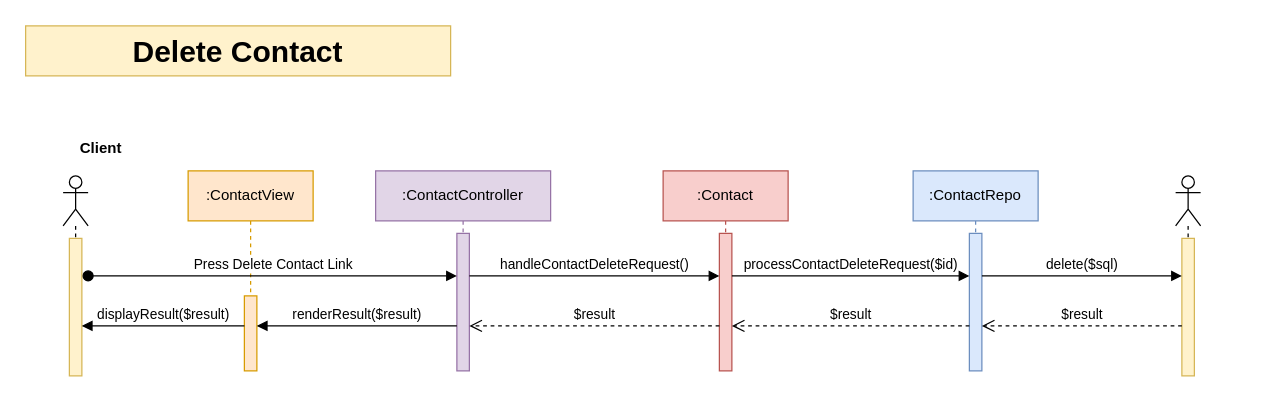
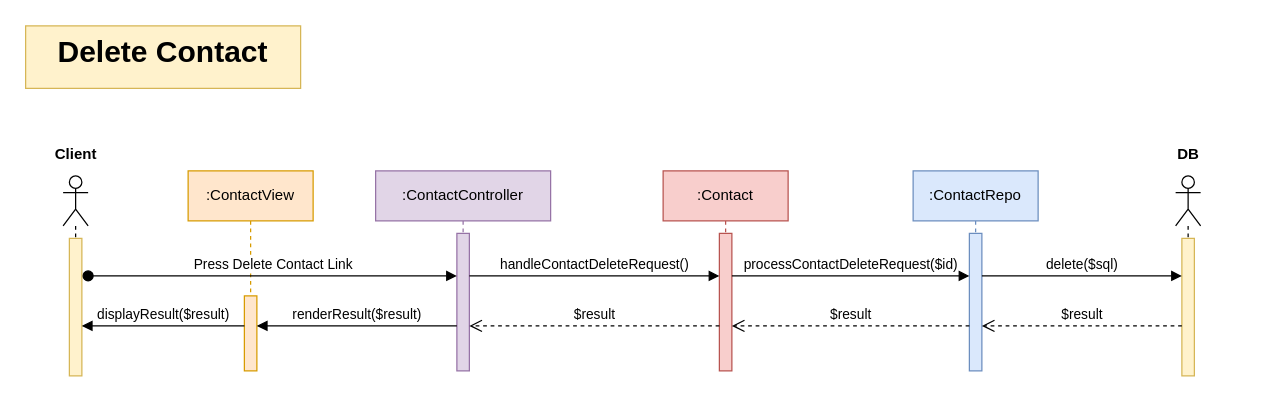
  <mxCell id="0" />
  <mxCell id="1" parent="0" />
- <mxCell id="2" value="&lt;h1 style=&quot;margin-top: 0px;&quot;&gt;Delete Contact&lt;/h1&gt;" style="text;html=1;whiteSpace=wrap;overflow=hidden;rounded=0;align=center;fillColor=#fff2cc;strokeColor=#d6b656;" parent="1" vertex="1"><mxGeometry x="20" y="20" width="340" height="40" as="geometry" /></mxCell>
+ <mxCell id="2" value="&lt;h1 style=&quot;margin-top: 0px;&quot;&gt;Delete Contact&lt;/h1&gt;" style="text;html=1;whiteSpace=wrap;overflow=hidden;rounded=0;align=center;fillColor=#fff2cc;strokeColor=#d6b656;" parent="1" vertex="1"><mxGeometry x="20" y="20" width="220" height="50" as="geometry" /></mxCell>
  <mxCell id="3" value="" style="shape=umlLifeline;perimeter=lifelinePerimeter;whiteSpace=wrap;html=1;container=1;dropTarget=0;collapsible=0;recursiveResize=0;outlineConnect=0;portConstraint=eastwest;newEdgeStyle={&quot;curved&quot;:0,&quot;rounded&quot;:0};participant=umlActor;" parent="1" vertex="1"><mxGeometry x="50" y="140" width="20" height="160" as="geometry" /></mxCell>
  <mxCell id="4" value="" style="html=1;points=[[0,0,0,0,5],[0,1,0,0,-5],[1,0,0,0,5],[1,1,0,0,-5]];perimeter=orthogonalPerimeter;outlineConnect=0;targetShapes=umlLifeline;portConstraint=eastwest;newEdgeStyle={&quot;curved&quot;:0,&quot;rounded&quot;:0};fillColor=#fff2cc;strokeColor=#d6b656;" parent="3" vertex="1"><mxGeometry x="5" y="50" width="10" height="110" as="geometry" /></mxCell>
  <mxCell id="5" value="" style="shape=umlLifeline;perimeter=lifelinePerimeter;whiteSpace=wrap;html=1;container=1;dropTarget=0;collapsible=0;recursiveResize=0;outlineConnect=0;portConstraint=eastwest;newEdgeStyle={&quot;curved&quot;:0,&quot;rounded&quot;:0};participant=umlActor;" parent="1" vertex="1"><mxGeometry x="940" y="140" width="20" height="160" as="geometry" /></mxCell>
  <mxCell id="6" value="" style="html=1;points=[[0,0,0,0,5],[0,1,0,0,-5],[1,0,0,0,5],[1,1,0,0,-5]];perimeter=orthogonalPerimeter;outlineConnect=0;targetShapes=umlLifeline;portConstraint=eastwest;newEdgeStyle={&quot;curved&quot;:0,&quot;rounded&quot;:0};fillColor=#fff2cc;strokeColor=#d6b656;" parent="5" vertex="1"><mxGeometry x="5" y="50" width="10" height="110" as="geometry" /></mxCell>
  <mxCell id="7" value=":ContactView" style="shape=umlLifeline;perimeter=lifelinePerimeter;whiteSpace=wrap;html=1;container=1;dropTarget=0;collapsible=0;recursiveResize=0;outlineConnect=0;portConstraint=eastwest;newEdgeStyle={&quot;curved&quot;:0,&quot;rounded&quot;:0};fillColor=#ffe6cc;strokeColor=#d79b00;" parent="1" vertex="1"><mxGeometry x="150" y="136" width="100" height="154" as="geometry" /></mxCell>
  <mxCell id="8" value="" style="html=1;points=[[0,0,0,0,5],[0,1,0,0,-5],[1,0,0,0,5],[1,1,0,0,-5]];perimeter=orthogonalPerimeter;outlineConnect=0;targetShapes=umlLifeline;portConstraint=eastwest;newEdgeStyle={&quot;curved&quot;:0,&quot;rounded&quot;:0};fillColor=#ffe6cc;strokeColor=#d79b00;" parent="7" vertex="1"><mxGeometry x="45" y="100" width="10" height="60" as="geometry" /></mxCell>
  <mxCell id="9" value=":ContactController" style="shape=umlLifeline;perimeter=lifelinePerimeter;whiteSpace=wrap;html=1;container=1;dropTarget=0;collapsible=0;recursiveResize=0;outlineConnect=0;portConstraint=eastwest;newEdgeStyle={&quot;curved&quot;:0,&quot;rounded&quot;:0};fillColor=#e1d5e7;strokeColor=#9673a6;" parent="1" vertex="1"><mxGeometry x="300" y="136" width="140" height="160" as="geometry" /></mxCell>
  <mxCell id="10" value="" style="html=1;points=[[0,0,0,0,5],[0,1,0,0,-5],[1,0,0,0,5],[1,1,0,0,-5]];perimeter=orthogonalPerimeter;outlineConnect=0;targetShapes=umlLifeline;portConstraint=eastwest;newEdgeStyle={&quot;curved&quot;:0,&quot;rounded&quot;:0};fillColor=#e1d5e7;strokeColor=#9673a6;" parent="9" vertex="1"><mxGeometry x="65" y="50" width="10" height="110" as="geometry" /></mxCell>
  <mxCell id="11" value=":Contact" style="shape=umlLifeline;perimeter=lifelinePerimeter;whiteSpace=wrap;html=1;container=1;dropTarget=0;collapsible=0;recursiveResize=0;outlineConnect=0;portConstraint=eastwest;newEdgeStyle={&quot;curved&quot;:0,&quot;rounded&quot;:0};fillColor=#f8cecc;strokeColor=#b85450;" parent="1" vertex="1"><mxGeometry x="530" y="136" width="100" height="160" as="geometry" /></mxCell>
  <mxCell id="12" value="" style="html=1;points=[[0,0,0,0,5],[0,1,0,0,-5],[1,0,0,0,5],[1,1,0,0,-5]];perimeter=orthogonalPerimeter;outlineConnect=0;targetShapes=umlLifeline;portConstraint=eastwest;newEdgeStyle={&quot;curved&quot;:0,&quot;rounded&quot;:0};fillColor=#f8cecc;strokeColor=#b85450;" parent="11" vertex="1"><mxGeometry x="45" y="50" width="10" height="110" as="geometry" /></mxCell>
  <mxCell id="13" value=":ContactRepo" style="shape=umlLifeline;perimeter=lifelinePerimeter;whiteSpace=wrap;html=1;container=1;dropTarget=0;collapsible=0;recursiveResize=0;outlineConnect=0;portConstraint=eastwest;newEdgeStyle={&quot;curved&quot;:0,&quot;rounded&quot;:0};fillColor=#dae8fc;strokeColor=#6c8ebf;" parent="1" vertex="1"><mxGeometry x="730" y="136" width="100" height="160" as="geometry" /></mxCell>
  <mxCell id="14" value="" style="html=1;points=[[0,0,0,0,5],[0,1,0,0,-5],[1,0,0,0,5],[1,1,0,0,-5]];perimeter=orthogonalPerimeter;outlineConnect=0;targetShapes=umlLifeline;portConstraint=eastwest;newEdgeStyle={&quot;curved&quot;:0,&quot;rounded&quot;:0};fillColor=#dae8fc;strokeColor=#6c8ebf;" parent="13" vertex="1"><mxGeometry x="45" y="50" width="10" height="110" as="geometry" /></mxCell>
  <mxCell id="15" value="Press Delete Contact Link" style="html=1;verticalAlign=bottom;startArrow=oval;startFill=1;endArrow=block;startSize=8;curved=0;rounded=0;" parent="1" target="10" edge="1"><mxGeometry width="60" relative="1" as="geometry"><mxPoint x="70" y="220" as="sourcePoint" /><mxPoint x="500" y="220" as="targetPoint" /></mxGeometry></mxCell>
  <mxCell id="16" value="renderResult($result)" style="html=1;verticalAlign=bottom;endArrow=block;curved=0;rounded=0;" parent="1" edge="1"><mxGeometry width="80" relative="1" as="geometry"><mxPoint x="365" y="260" as="sourcePoint" /><mxPoint x="205" y="260" as="targetPoint" /></mxGeometry></mxCell>
  <mxCell id="17" value="handleContactDeleteRequest()" style="html=1;verticalAlign=bottom;endArrow=block;curved=0;rounded=0;" parent="1" edge="1"><mxGeometry width="80" relative="1" as="geometry"><mxPoint x="375" y="220" as="sourcePoint" /><mxPoint x="575" y="220" as="targetPoint" /></mxGeometry></mxCell>
  <mxCell id="18" value="processContactDeleteRequest($id)" style="html=1;verticalAlign=bottom;endArrow=block;curved=0;rounded=0;" parent="1" edge="1"><mxGeometry width="80" relative="1" as="geometry"><mxPoint x="585" y="220" as="sourcePoint" /><mxPoint x="775" y="220" as="targetPoint" /></mxGeometry></mxCell>
  <mxCell id="19" value="delete($sql)" style="html=1;verticalAlign=bottom;endArrow=block;curved=0;rounded=0;" parent="1" target="6" edge="1"><mxGeometry width="80" relative="1" as="geometry"><mxPoint x="785" y="220" as="sourcePoint" /><mxPoint x="930" y="220" as="targetPoint" /></mxGeometry></mxCell>
  <mxCell id="20" value="$result" style="html=1;verticalAlign=bottom;endArrow=open;dashed=1;endSize=8;curved=0;rounded=0;" parent="1" edge="1"><mxGeometry relative="1" as="geometry"><mxPoint x="945" y="260" as="sourcePoint" /><mxPoint x="785" y="260" as="targetPoint" /></mxGeometry></mxCell>
  <mxCell id="21" value="$result" style="html=1;verticalAlign=bottom;endArrow=open;dashed=1;endSize=8;curved=0;rounded=0;" parent="1" edge="1"><mxGeometry relative="1" as="geometry"><mxPoint x="775" y="260" as="sourcePoint" /><mxPoint x="585" y="260" as="targetPoint" /></mxGeometry></mxCell>
  <mxCell id="22" value="$result" style="html=1;verticalAlign=bottom;endArrow=open;dashed=1;endSize=8;curved=0;rounded=0;" parent="1" edge="1"><mxGeometry relative="1" as="geometry"><mxPoint x="575" y="260" as="sourcePoint" /><mxPoint x="375" y="260" as="targetPoint" /></mxGeometry></mxCell>
  <mxCell id="23" value="displayResult($result)" style="html=1;verticalAlign=bottom;endArrow=block;curved=0;rounded=0;" parent="1" source="8" edge="1"><mxGeometry width="80" relative="1" as="geometry"><mxPoint x="280" y="260" as="sourcePoint" /><mxPoint x="65" y="260" as="targetPoint" /></mxGeometry></mxCell>
- <mxCell id="24" value="Client" style="text;align=center;fontStyle=1;verticalAlign=middle;spacingLeft=3;spacingRight=3;strokeColor=none;rotatable=0;points=[[0,0.5],[1,0.5]];portConstraint=eastwest;html=1;" parent="1" vertex="1"><mxGeometry x="40" y="105" width="80" height="26" as="geometry" /></mxCell>
+ <mxCell id="24" value="Client" style="text;align=center;fontStyle=1;verticalAlign=middle;spacingLeft=3;spacingRight=3;strokeColor=none;rotatable=0;points=[[0,0.5],[1,0.5]];portConstraint=eastwest;html=1;" parent="1" vertex="1"><mxGeometry x="20" y="110" width="80" height="26" as="geometry" /></mxCell>
+ <mxCell id="25" value="DB" style="text;align=center;fontStyle=1;verticalAlign=middle;spacingLeft=3;spacingRight=3;strokeColor=none;rotatable=0;points=[[0,0.5],[1,0.5]];portConstraint=eastwest;html=1;" parent="1" vertex="1"><mxGeometry x="910" y="110" width="80" height="26" as="geometry" /></mxCell>
